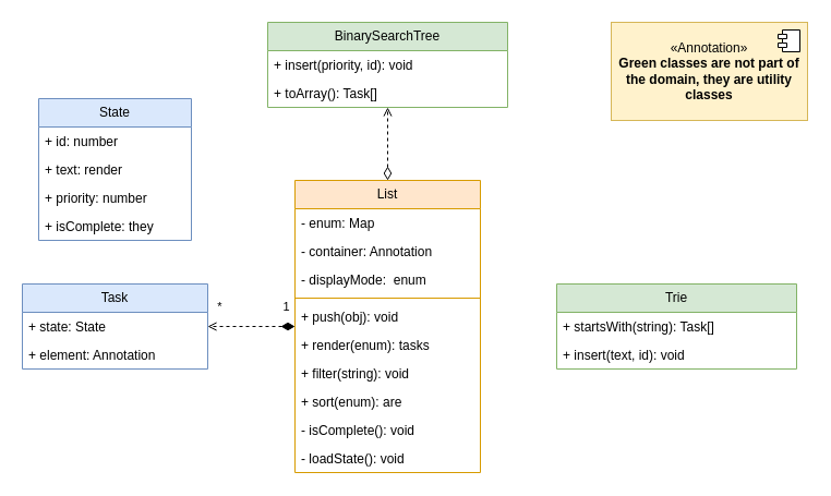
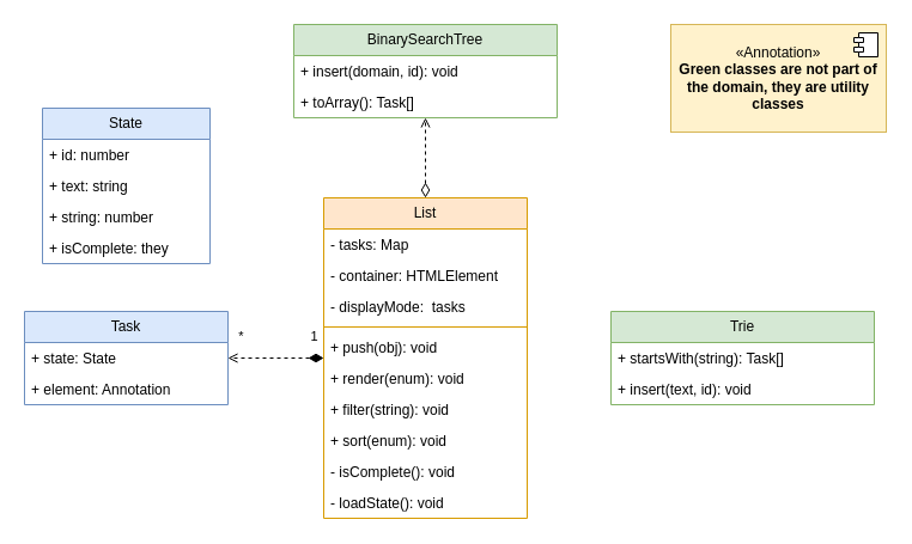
  <mxCell id="0" />
  <mxCell id="1" parent="0" />
  <mxCell id="2" value="Task" style="swimlane;fontStyle=0;childLayout=stackLayout;horizontal=1;startSize=26;fillColor=#dae8fc;horizontalStack=0;resizeParent=1;resizeParentMax=0;resizeLast=0;collapsible=1;marginBottom=0;whiteSpace=wrap;html=1;strokeColor=#6c8ebf;" parent="1" vertex="1"><mxGeometry x="20" y="260" width="170" height="78" as="geometry" /></mxCell>
  <mxCell id="3" value="+ state: State" style="text;strokeColor=none;fillColor=none;align=left;verticalAlign=top;spacingLeft=4;spacingRight=4;overflow=hidden;rotatable=0;points=[[0,0.5],[1,0.5]];portConstraint=eastwest;whiteSpace=wrap;html=1;" parent="2" vertex="1"><mxGeometry y="26" width="170" height="26" as="geometry" /></mxCell>
  <mxCell id="4" value="+ element: Annotation" style="text;strokeColor=none;fillColor=none;align=left;verticalAlign=top;spacingLeft=4;spacingRight=4;overflow=hidden;rotatable=0;points=[[0,0.5],[1,0.5]];portConstraint=eastwest;whiteSpace=wrap;html=1;" parent="2" vertex="1"><mxGeometry y="52" width="170" height="26" as="geometry" /></mxCell>
  <mxCell id="5" style="edgeStyle=orthogonalEdgeStyle;rounded=0;orthogonalLoop=1;jettySize=auto;html=1;endArrow=open;endSize=6;startArrow=diamondThin;startSize=10;startFill=1;endFill=0;dashed=1;" parent="1" source="9" target="2" edge="1"><mxGeometry relative="1" as="geometry" /></mxCell>
  <mxCell id="6" value="1" style="edgeLabel;html=1;align=center;verticalAlign=middle;resizable=0;points=[];" vertex="1" connectable="0" parent="5"><mxGeometry x="-0.787" relative="1" as="geometry"><mxPoint y="-19" as="offset" /></mxGeometry></mxCell>
  <mxCell id="7" value="*" style="edgeLabel;html=1;align=center;verticalAlign=middle;resizable=0;points=[];" vertex="1" connectable="0" parent="5"><mxGeometry x="0.6" relative="1" as="geometry"><mxPoint x="-6" y="-19" as="offset" /></mxGeometry></mxCell>
  <mxCell id="8" style="edgeStyle=orthogonalEdgeStyle;rounded=0;orthogonalLoop=1;jettySize=auto;html=1;endSize=6;startSize=10;startArrow=diamondThin;startFill=0;endArrow=open;endFill=0;dashed=1;" edge="1" parent="1" source="9" target="23"><mxGeometry relative="1" as="geometry" /></mxCell>
  <mxCell id="9" value="List" style="swimlane;fontStyle=0;childLayout=stackLayout;horizontal=1;startSize=26;fillColor=#ffe6cc;horizontalStack=0;resizeParent=1;resizeParentMax=0;resizeLast=0;collapsible=1;marginBottom=0;whiteSpace=wrap;html=1;strokeColor=#d79b00;" parent="1" vertex="1"><mxGeometry x="270" y="165" width="170" height="268" as="geometry" /></mxCell>
- <mxCell id="10" value="- enum: Map" style="text;strokeColor=none;fillColor=none;align=left;verticalAlign=top;spacingLeft=4;spacingRight=4;overflow=hidden;rotatable=0;points=[[0,0.5],[1,0.5]];portConstraint=eastwest;whiteSpace=wrap;html=1;" parent="9" vertex="1"><mxGeometry y="26" width="170" height="26" as="geometry" /></mxCell>
- <mxCell id="11" value="- container: Annotation" style="text;strokeColor=none;fillColor=none;align=left;verticalAlign=top;spacingLeft=4;spacingRight=4;overflow=hidden;rotatable=0;points=[[0,0.5],[1,0.5]];portConstraint=eastwest;whiteSpace=wrap;html=1;" parent="9" vertex="1"><mxGeometry y="52" width="170" height="26" as="geometry" /></mxCell>
- <mxCell id="12" value="- displayMode:&amp;nbsp; enum" style="text;strokeColor=none;fillColor=none;align=left;verticalAlign=top;spacingLeft=4;spacingRight=4;overflow=hidden;rotatable=0;points=[[0,0.5],[1,0.5]];portConstraint=eastwest;whiteSpace=wrap;html=1;" parent="9" vertex="1"><mxGeometry y="78" width="170" height="26" as="geometry" /></mxCell>
+ <mxCell id="10" value="- tasks: Map" style="text;strokeColor=none;fillColor=none;align=left;verticalAlign=top;spacingLeft=4;spacingRight=4;overflow=hidden;rotatable=0;points=[[0,0.5],[1,0.5]];portConstraint=eastwest;whiteSpace=wrap;html=1;" parent="9" vertex="1"><mxGeometry y="26" width="170" height="26" as="geometry" /></mxCell>
+ <mxCell id="11" value="- container: HTMLElement" style="text;strokeColor=none;fillColor=none;align=left;verticalAlign=top;spacingLeft=4;spacingRight=4;overflow=hidden;rotatable=0;points=[[0,0.5],[1,0.5]];portConstraint=eastwest;whiteSpace=wrap;html=1;" parent="9" vertex="1"><mxGeometry y="52" width="170" height="26" as="geometry" /></mxCell>
+ <mxCell id="12" value="- displayMode:&amp;nbsp; tasks" style="text;strokeColor=none;fillColor=none;align=left;verticalAlign=top;spacingLeft=4;spacingRight=4;overflow=hidden;rotatable=0;points=[[0,0.5],[1,0.5]];portConstraint=eastwest;whiteSpace=wrap;html=1;" parent="9" vertex="1"><mxGeometry y="78" width="170" height="26" as="geometry" /></mxCell>
  <mxCell id="13" value="" style="line;strokeWidth=1;fillColor=none;align=left;verticalAlign=middle;spacingTop=-1;spacingLeft=3;spacingRight=3;rotatable=0;labelPosition=right;points=[];portConstraint=eastwest;strokeColor=inherit;" parent="9" vertex="1"><mxGeometry y="104" width="170" height="8" as="geometry" /></mxCell>
  <mxCell id="14" value="+ push(obj): void" style="text;strokeColor=none;fillColor=none;align=left;verticalAlign=top;spacingLeft=4;spacingRight=4;overflow=hidden;rotatable=0;points=[[0,0.5],[1,0.5]];portConstraint=eastwest;whiteSpace=wrap;html=1;" parent="9" vertex="1"><mxGeometry y="112" width="170" height="26" as="geometry" /></mxCell>
- <mxCell id="15" value="+ render(enum): tasks" style="text;strokeColor=none;fillColor=none;align=left;verticalAlign=top;spacingLeft=4;spacingRight=4;overflow=hidden;rotatable=0;points=[[0,0.5],[1,0.5]];portConstraint=eastwest;whiteSpace=wrap;html=1;" parent="9" vertex="1"><mxGeometry y="138" width="170" height="26" as="geometry" /></mxCell>
+ <mxCell id="15" value="+ render(enum): void" style="text;strokeColor=none;fillColor=none;align=left;verticalAlign=top;spacingLeft=4;spacingRight=4;overflow=hidden;rotatable=0;points=[[0,0.5],[1,0.5]];portConstraint=eastwest;whiteSpace=wrap;html=1;" parent="9" vertex="1"><mxGeometry y="138" width="170" height="26" as="geometry" /></mxCell>
  <mxCell id="16" value="+ filter(string): void" style="text;strokeColor=none;fillColor=none;align=left;verticalAlign=top;spacingLeft=4;spacingRight=4;overflow=hidden;rotatable=0;points=[[0,0.5],[1,0.5]];portConstraint=eastwest;whiteSpace=wrap;html=1;" parent="9" vertex="1"><mxGeometry y="164" width="170" height="26" as="geometry" /></mxCell>
- <mxCell id="17" value="+ sort(enum): are" style="text;strokeColor=none;fillColor=none;align=left;verticalAlign=top;spacingLeft=4;spacingRight=4;overflow=hidden;rotatable=0;points=[[0,0.5],[1,0.5]];portConstraint=eastwest;whiteSpace=wrap;html=1;" parent="9" vertex="1"><mxGeometry y="190" width="170" height="26" as="geometry" /></mxCell>
+ <mxCell id="17" value="+ sort(enum): void" style="text;strokeColor=none;fillColor=none;align=left;verticalAlign=top;spacingLeft=4;spacingRight=4;overflow=hidden;rotatable=0;points=[[0,0.5],[1,0.5]];portConstraint=eastwest;whiteSpace=wrap;html=1;" parent="9" vertex="1"><mxGeometry y="190" width="170" height="26" as="geometry" /></mxCell>
  <mxCell id="18" value="- isComplete(): void" style="text;strokeColor=none;fillColor=none;align=left;verticalAlign=top;spacingLeft=4;spacingRight=4;overflow=hidden;rotatable=0;points=[[0,0.5],[1,0.5]];portConstraint=eastwest;whiteSpace=wrap;html=1;" parent="9" vertex="1"><mxGeometry y="216" width="170" height="26" as="geometry" /></mxCell>
  <mxCell id="19" value="- loadState(): void" style="text;strokeColor=none;fillColor=none;align=left;verticalAlign=top;spacingLeft=4;spacingRight=4;overflow=hidden;rotatable=0;points=[[0,0.5],[1,0.5]];portConstraint=eastwest;whiteSpace=wrap;html=1;" parent="9" vertex="1"><mxGeometry y="242" width="170" height="26" as="geometry" /></mxCell>
  <mxCell id="20" value="Trie" style="swimlane;fontStyle=0;childLayout=stackLayout;horizontal=1;startSize=26;fillColor=#d5e8d4;horizontalStack=0;resizeParent=1;resizeParentMax=0;resizeLast=0;collapsible=1;marginBottom=0;whiteSpace=wrap;html=1;strokeColor=#82b366;" parent="1" vertex="1"><mxGeometry x="510" y="260" width="220" height="78" as="geometry" /></mxCell>
  <mxCell id="21" value="+ startsWith(string): Task[]" style="text;strokeColor=none;fillColor=none;align=left;verticalAlign=top;spacingLeft=4;spacingRight=4;overflow=hidden;rotatable=0;points=[[0,0.5],[1,0.5]];portConstraint=eastwest;whiteSpace=wrap;html=1;" parent="20" vertex="1"><mxGeometry y="26" width="220" height="26" as="geometry" /></mxCell>
  <mxCell id="22" value="+ insert(text, id): void" style="text;strokeColor=none;fillColor=none;align=left;verticalAlign=top;spacingLeft=4;spacingRight=4;overflow=hidden;rotatable=0;points=[[0,0.5],[1,0.5]];portConstraint=eastwest;whiteSpace=wrap;html=1;" parent="20" vertex="1"><mxGeometry y="52" width="220" height="26" as="geometry" /></mxCell>
  <mxCell id="23" value="BinarySearchTree" style="swimlane;fontStyle=0;childLayout=stackLayout;horizontal=1;startSize=26;fillColor=#d5e8d4;horizontalStack=0;resizeParent=1;resizeParentMax=0;resizeLast=0;collapsible=1;marginBottom=0;whiteSpace=wrap;html=1;strokeColor=#82b366;" parent="1" vertex="1"><mxGeometry x="245" y="20" width="220" height="78" as="geometry" /></mxCell>
- <mxCell id="24" value="+ insert(priority, id): void" style="text;strokeColor=none;fillColor=none;align=left;verticalAlign=top;spacingLeft=4;spacingRight=4;overflow=hidden;rotatable=0;points=[[0,0.5],[1,0.5]];portConstraint=eastwest;whiteSpace=wrap;html=1;" parent="23" vertex="1"><mxGeometry y="26" width="220" height="26" as="geometry" /></mxCell>
+ <mxCell id="24" value="+ insert(domain, id): void" style="text;strokeColor=none;fillColor=none;align=left;verticalAlign=top;spacingLeft=4;spacingRight=4;overflow=hidden;rotatable=0;points=[[0,0.5],[1,0.5]];portConstraint=eastwest;whiteSpace=wrap;html=1;" parent="23" vertex="1"><mxGeometry y="26" width="220" height="26" as="geometry" /></mxCell>
  <mxCell id="25" value="+ toArray(): Task[]" style="text;strokeColor=none;fillColor=none;align=left;verticalAlign=top;spacingLeft=4;spacingRight=4;overflow=hidden;rotatable=0;points=[[0,0.5],[1,0.5]];portConstraint=eastwest;whiteSpace=wrap;html=1;" parent="23" vertex="1"><mxGeometry y="52" width="220" height="26" as="geometry" /></mxCell>
  <mxCell id="26" value="State" style="swimlane;fontStyle=0;childLayout=stackLayout;horizontal=1;startSize=26;fillColor=#dae8fc;horizontalStack=0;resizeParent=1;resizeParentMax=0;resizeLast=0;collapsible=1;marginBottom=0;whiteSpace=wrap;html=1;strokeColor=#6c8ebf;" parent="1" vertex="1"><mxGeometry x="35" y="90" width="140" height="130" as="geometry" /></mxCell>
  <mxCell id="27" value="+ id: number" style="text;strokeColor=none;fillColor=none;align=left;verticalAlign=top;spacingLeft=4;spacingRight=4;overflow=hidden;rotatable=0;points=[[0,0.5],[1,0.5]];portConstraint=eastwest;whiteSpace=wrap;html=1;" parent="26" vertex="1"><mxGeometry y="26" width="140" height="26" as="geometry" /></mxCell>
- <mxCell id="28" value="+ text: render" style="text;strokeColor=none;fillColor=none;align=left;verticalAlign=top;spacingLeft=4;spacingRight=4;overflow=hidden;rotatable=0;points=[[0,0.5],[1,0.5]];portConstraint=eastwest;whiteSpace=wrap;html=1;" parent="26" vertex="1"><mxGeometry y="52" width="140" height="26" as="geometry" /></mxCell>
- <mxCell id="29" value="+ priority: number" style="text;strokeColor=none;fillColor=none;align=left;verticalAlign=top;spacingLeft=4;spacingRight=4;overflow=hidden;rotatable=0;points=[[0,0.5],[1,0.5]];portConstraint=eastwest;whiteSpace=wrap;html=1;" parent="26" vertex="1"><mxGeometry y="78" width="140" height="26" as="geometry" /></mxCell>
+ <mxCell id="28" value="+ text: string" style="text;strokeColor=none;fillColor=none;align=left;verticalAlign=top;spacingLeft=4;spacingRight=4;overflow=hidden;rotatable=0;points=[[0,0.5],[1,0.5]];portConstraint=eastwest;whiteSpace=wrap;html=1;" parent="26" vertex="1"><mxGeometry y="52" width="140" height="26" as="geometry" /></mxCell>
+ <mxCell id="29" value="+ string: number" style="text;strokeColor=none;fillColor=none;align=left;verticalAlign=top;spacingLeft=4;spacingRight=4;overflow=hidden;rotatable=0;points=[[0,0.5],[1,0.5]];portConstraint=eastwest;whiteSpace=wrap;html=1;" parent="26" vertex="1"><mxGeometry y="78" width="140" height="26" as="geometry" /></mxCell>
  <mxCell id="30" value="+ isComplete: they" style="text;strokeColor=none;fillColor=none;align=left;verticalAlign=top;spacingLeft=4;spacingRight=4;overflow=hidden;rotatable=0;points=[[0,0.5],[1,0.5]];portConstraint=eastwest;whiteSpace=wrap;html=1;" parent="26" vertex="1"><mxGeometry y="104" width="140" height="26" as="geometry" /></mxCell>
  <mxCell id="31" value="«Annotation»&lt;br&gt;&lt;b&gt;&lt;font style=&quot;font-size: 12px;&quot;&gt;Green classes are not part of the domain, they are utility classes&lt;/font&gt;&lt;/b&gt;" style="html=1;dropTarget=0;whiteSpace=wrap;fillColor=#fff2cc;strokeColor=#d6b656;" parent="1" vertex="1"><mxGeometry x="560" y="20" width="180" height="90" as="geometry" /></mxCell>
  <mxCell id="32" value="" style="shape=module;jettyWidth=8;jettyHeight=4;" parent="31" vertex="1"><mxGeometry x="1" width="20" height="20" relative="1" as="geometry"><mxPoint x="-27" y="7" as="offset" /></mxGeometry></mxCell>
